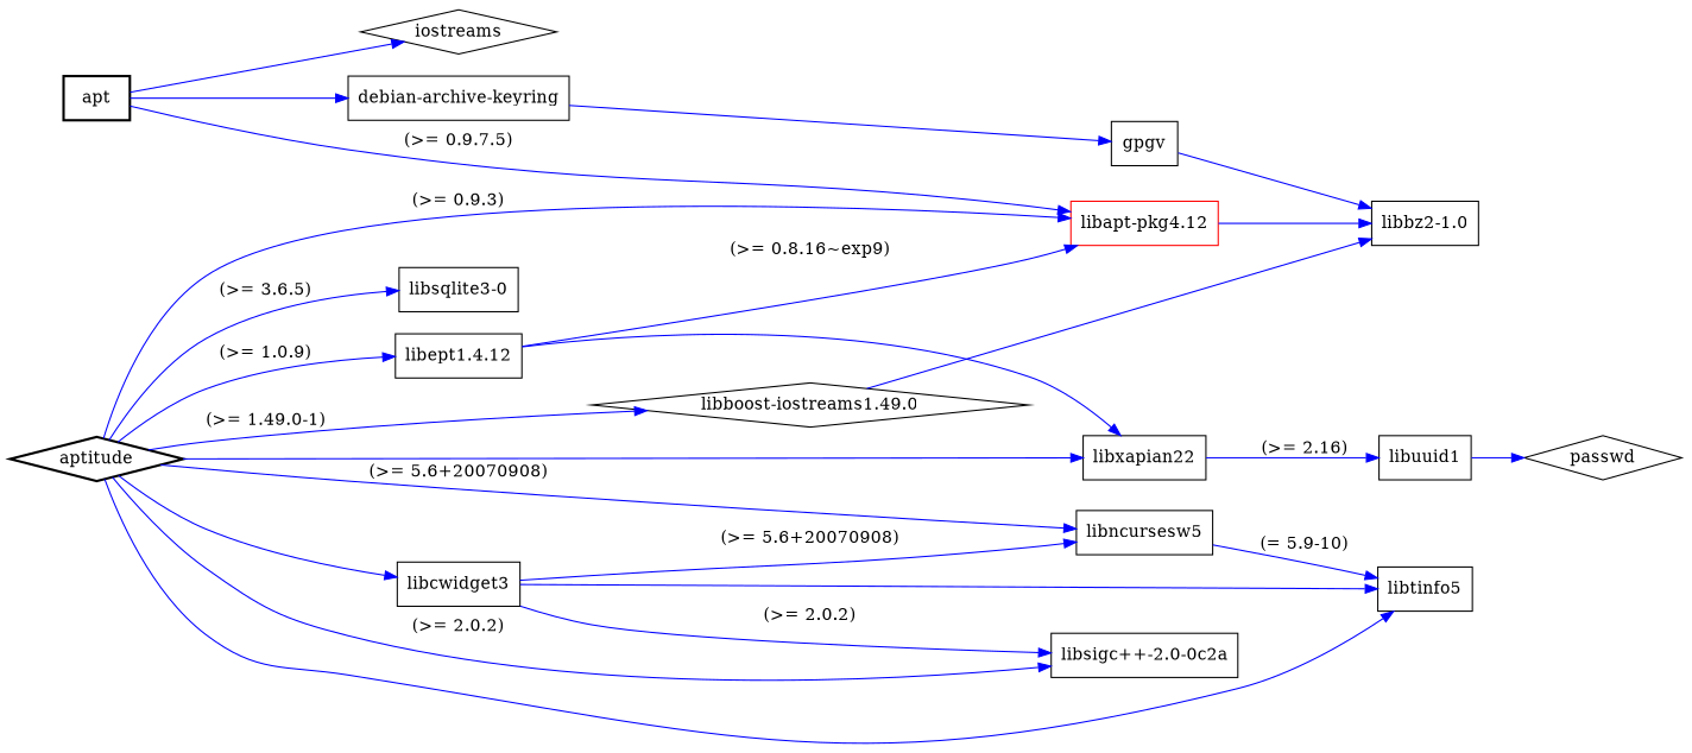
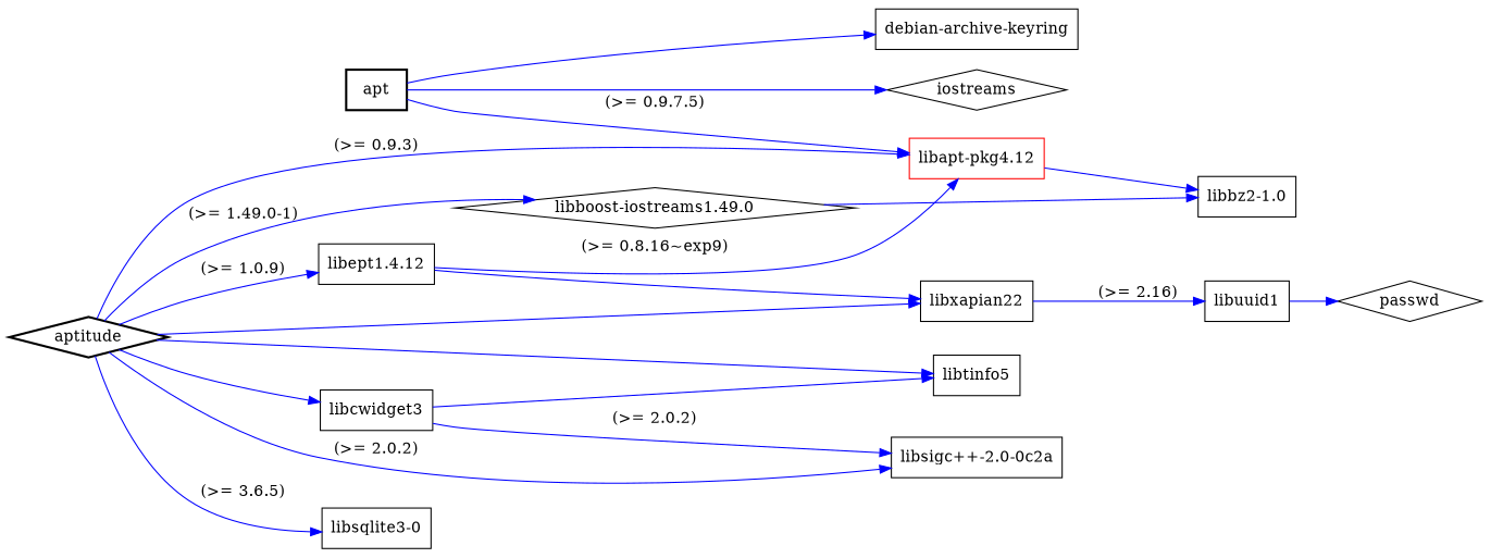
  digraph {
    rankdir=LR
    node [shape=box]
    edge [color=blue]
    apt [style="setlinewidth(2)"]
    "libapt-pkg4.12" [color=red]
    "debian-archive-keyring"
    n4 [label=iostreams shape=diamond]
    "libbz2-1.0"
-   gpgv
    aptitude [shape=diamond style="setlinewidth(2)"]
    "libboost-iostreams1.49.0" [shape=diamond]
    libcwidget3
-   libncursesw5
    libtinfo5
    "libsigc++-2.0-0c2a"
    "libept1.4.12"
    libxapian22
    "libsqlite3-0"
    libuuid1
    passwd [shape=diamond]
    apt -> "libapt-pkg4.12" [label="(>= 0.9.7.5)"]
    apt -> "debian-archive-keyring"
    apt -> n4
    "libapt-pkg4.12" -> "libbz2-1.0"
-   "debian-archive-keyring" -> gpgv
-   gpgv -> "libbz2-1.0"
    aptitude -> "libapt-pkg4.12" [label="(>= 0.9.3)"]
    aptitude -> "libboost-iostreams1.49.0" [label="(>= 1.49.0-1)"]
    aptitude -> libcwidget3
-   aptitude -> libncursesw5 [label="(>= 5.6+20070908)"]
    aptitude -> libtinfo5
    aptitude -> "libsigc++-2.0-0c2a" [label="(>= 2.0.2)"]
    aptitude -> "libept1.4.12" [label="(>= 1.0.9)"]
    aptitude -> libxapian22
    aptitude -> "libsqlite3-0" [label="(>= 3.6.5)"]
    "libboost-iostreams1.49.0" -> "libbz2-1.0"
-   libcwidget3 -> libncursesw5 [label="(>= 5.6+20070908)"]
    libcwidget3 -> libtinfo5
    libcwidget3 -> "libsigc++-2.0-0c2a" [label="(>= 2.0.2)"]
-   libncursesw5 -> libtinfo5 [label="(= 5.9-10)"]
    "libept1.4.12" -> "libapt-pkg4.12" [label="(>= 0.8.16~exp9)"]
    "libept1.4.12" -> libxapian22
    libxapian22 -> libuuid1 [label="(>= 2.16)"]
    libuuid1 -> passwd
  }
